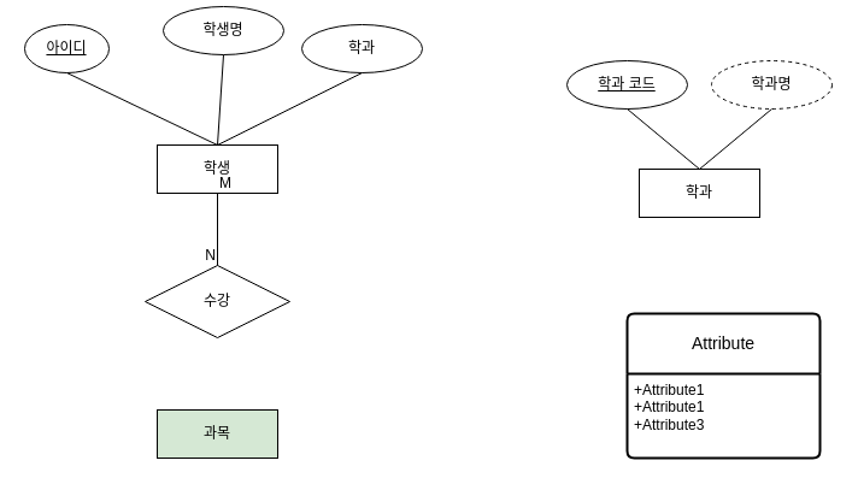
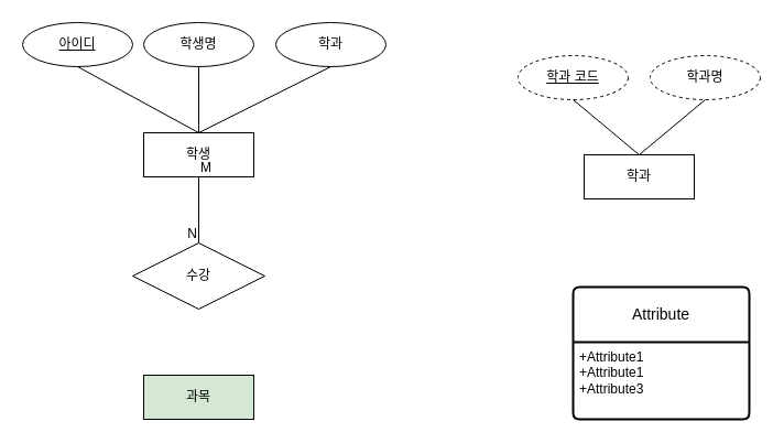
  <mxCell id="0" />
  <mxCell id="1" parent="0" />
  <mxCell id="2" value="학생&lt;span style=&quot;color: rgba(0, 0, 0, 0); font-family: monospace; font-size: 0px; text-align: start; text-wrap: nowrap;&quot;&gt;%3CmxGraphModel%3E%3Croot%3E%3CmxCell%20id%3D%220%22%2F%3E%3CmxCell%20id%3D%221%22%20parent%3D%220%22%2F%3E%3CmxCell%20id%3D%222%22%20value%3D%22%EC%95%84%EC%9D%B4%EB%94%94%22%20style%3D%22ellipse%3BwhiteSpace%3Dwrap%3Bhtml%3D1%3B%22%20vertex%3D%221%22%20parent%3D%221%22%3E%3CmxGeometry%20x%3D%22150%22%20y%3D%2260%22%20width%3D%22120%22%20height%3D%2280%22%20as%3D%22geometry%22%2F%3E%3C%2FmxCell%3E%3C%2Froot%3E%3C%2FmxGraphModel%3E&lt;/span&gt;" style="whiteSpace=wrap;html=1;align=center;" vertex="1" parent="1"><mxGeometry x="130" y="120" width="100" height="40" as="geometry" /></mxCell>
  <mxCell id="3" value="과목" style="whiteSpace=wrap;html=1;align=center;fillColor=#d5e8d4;" vertex="1" parent="1"><mxGeometry x="130" y="340" width="100" height="40" as="geometry" /></mxCell>
  <mxCell id="4" value="학과" style="whiteSpace=wrap;html=1;align=center;" vertex="1" parent="1"><mxGeometry x="530" y="140" width="100" height="40" as="geometry" /></mxCell>
- <mxCell id="5" value="&lt;u&gt;아이디&lt;/u&gt;" style="ellipse;whiteSpace=wrap;html=1;align=center;" vertex="1" parent="1"><mxGeometry x="20" y="20" width="70" height="40" as="geometry" /></mxCell>
- <mxCell id="6" value="학생명" style="ellipse;whiteSpace=wrap;html=1;align=center;" vertex="1" parent="1"><mxGeometry x="135" y="5" width="100" height="40" as="geometry" /></mxCell>
+ <mxCell id="5" value="&lt;u&gt;아이디&lt;/u&gt;" style="ellipse;whiteSpace=wrap;html=1;align=center;" vertex="1" parent="1"><mxGeometry x="20" y="20" width="100" height="40" as="geometry" /></mxCell>
+ <mxCell id="6" value="학생명" style="ellipse;whiteSpace=wrap;html=1;align=center;" vertex="1" parent="1"><mxGeometry x="130" y="20" width="100" height="40" as="geometry" /></mxCell>
  <mxCell id="7" value="학과" style="ellipse;whiteSpace=wrap;html=1;align=center;" vertex="1" parent="1"><mxGeometry x="250" y="20" width="100" height="40" as="geometry" /></mxCell>
- <mxCell id="8" value="&lt;u&gt;학과 코드&lt;/u&gt;" style="ellipse;whiteSpace=wrap;html=1;align=center;" vertex="1" parent="1"><mxGeometry x="470" y="50" width="100" height="40" as="geometry" /></mxCell>
+ <mxCell id="8" value="&lt;u&gt;학과 코드&lt;/u&gt;" style="ellipse;whiteSpace=wrap;html=1;align=center;dashed=1;" vertex="1" parent="1"><mxGeometry x="470" y="50" width="100" height="40" as="geometry" /></mxCell>
  <mxCell id="9" value="학과명" style="ellipse;whiteSpace=wrap;html=1;align=center;dashed=1;" vertex="1" parent="1"><mxGeometry x="590" y="50" width="100" height="40" as="geometry" /></mxCell>
  <mxCell id="10" value="" style="endArrow=none;html=1;rounded=0;exitX=0.5;exitY=1;exitDx=0;exitDy=0;entryX=0.5;entryY=0;entryDx=0;entryDy=0;" edge="1" parent="1" source="6" target="2"><mxGeometry relative="1" as="geometry"><mxPoint x="170" y="220" as="sourcePoint" /><mxPoint x="330" y="220" as="targetPoint" /></mxGeometry></mxCell>
  <mxCell id="11" value="" style="endArrow=none;html=1;rounded=0;exitX=0.5;exitY=1;exitDx=0;exitDy=0;" edge="1" parent="1" source="5"><mxGeometry relative="1" as="geometry"><mxPoint x="190" y="70" as="sourcePoint" /><mxPoint x="180" y="120" as="targetPoint" /></mxGeometry></mxCell>
  <mxCell id="12" value="" style="endArrow=none;html=1;rounded=0;exitX=0.5;exitY=1;exitDx=0;exitDy=0;entryX=0.5;entryY=0;entryDx=0;entryDy=0;" edge="1" parent="1" source="7" target="2"><mxGeometry relative="1" as="geometry"><mxPoint x="200" y="80" as="sourcePoint" /><mxPoint x="200" y="140" as="targetPoint" /></mxGeometry></mxCell>
  <mxCell id="13" value="" style="endArrow=none;html=1;rounded=0;exitX=0.5;exitY=1;exitDx=0;exitDy=0;entryX=0.5;entryY=0;entryDx=0;entryDy=0;" edge="1" parent="1" source="8" target="4"><mxGeometry relative="1" as="geometry"><mxPoint x="210" y="90" as="sourcePoint" /><mxPoint x="210" y="150" as="targetPoint" /></mxGeometry></mxCell>
  <mxCell id="14" value="" style="endArrow=none;html=1;rounded=0;entryX=0.5;entryY=0;entryDx=0;entryDy=0;exitX=0.5;exitY=1;exitDx=0;exitDy=0;" edge="1" parent="1" source="9" target="4"><mxGeometry relative="1" as="geometry"><mxPoint x="640" y="100" as="sourcePoint" /><mxPoint x="220" y="160" as="targetPoint" /></mxGeometry></mxCell>
  <mxCell id="15" value="수강" style="shape=rhombus;perimeter=rhombusPerimeter;whiteSpace=wrap;html=1;align=center;" vertex="1" parent="1"><mxGeometry x="120" y="220" width="120" height="60" as="geometry" /></mxCell>
  <mxCell id="16" value="" style="endArrow=none;html=1;rounded=0;exitX=0.5;exitY=1;exitDx=0;exitDy=0;entryX=0.5;entryY=0;entryDx=0;entryDy=0;" edge="1" parent="1" source="2" target="15"><mxGeometry relative="1" as="geometry"><mxPoint x="170" y="220" as="sourcePoint" /><mxPoint x="330" y="220" as="targetPoint" /></mxGeometry></mxCell>
  <mxCell id="17" value="M" style="resizable=0;html=1;whiteSpace=wrap;align=left;verticalAlign=bottom;" connectable="0" vertex="1" parent="16"><mxGeometry x="-1" relative="1" as="geometry" /></mxCell>
  <mxCell id="18" value="N" style="resizable=0;html=1;whiteSpace=wrap;align=right;verticalAlign=bottom;" connectable="0" vertex="1" parent="16"><mxGeometry x="1" relative="1" as="geometry" /></mxCell>
  <mxCell id="19" value="Attribute" style="swimlane;childLayout=stackLayout;horizontal=1;startSize=50;horizontalStack=0;rounded=1;fontSize=14;fontStyle=0;strokeWidth=2;resizeParent=0;resizeLast=1;shadow=0;dashed=0;align=center;arcSize=4;whiteSpace=wrap;html=1;" vertex="1" parent="1"><mxGeometry x="520" y="260" width="160" height="120" as="geometry" /></mxCell>
  <mxCell id="20" value="+Attribute1&#10;+Attribute1&#10;+Attribute3" style="align=left;strokeColor=none;fillColor=none;spacingLeft=4;fontSize=12;verticalAlign=top;resizable=0;rotatable=0;part=1;html=1;" vertex="1" parent="19"><mxGeometry y="50" width="160" height="70" as="geometry" /></mxCell>
